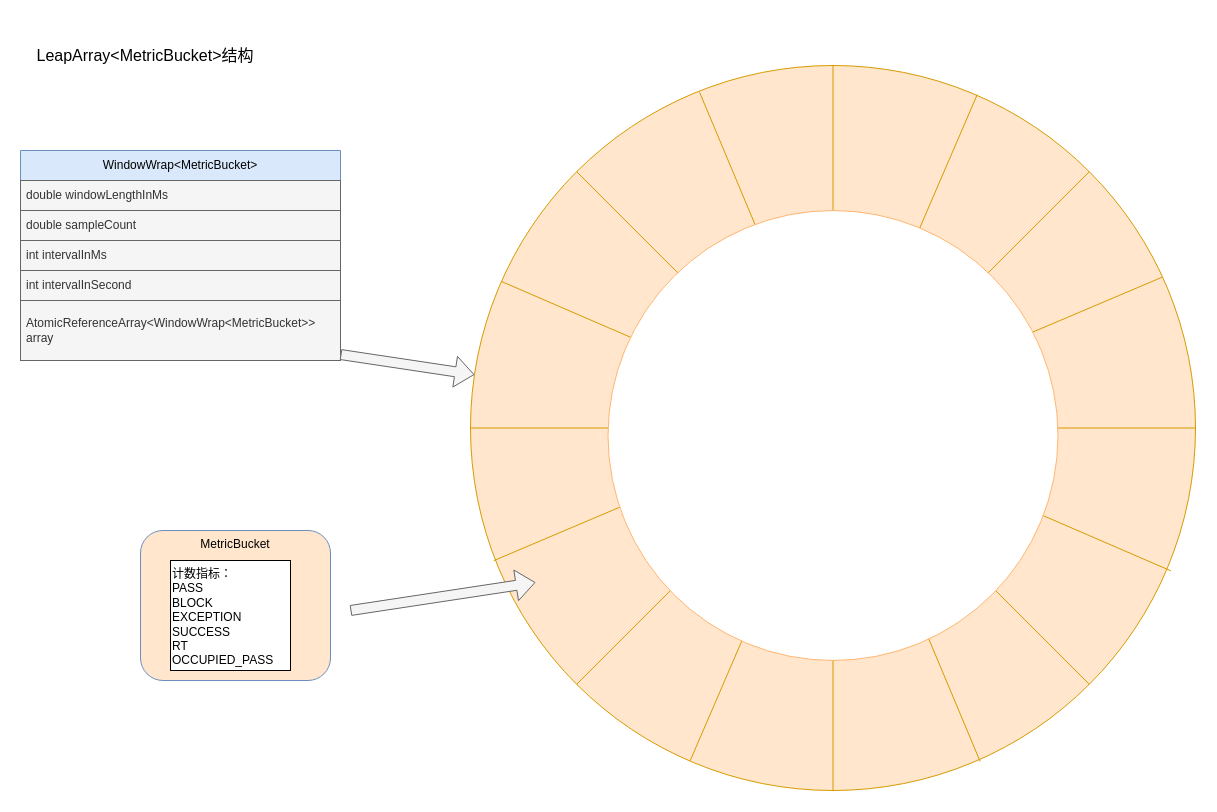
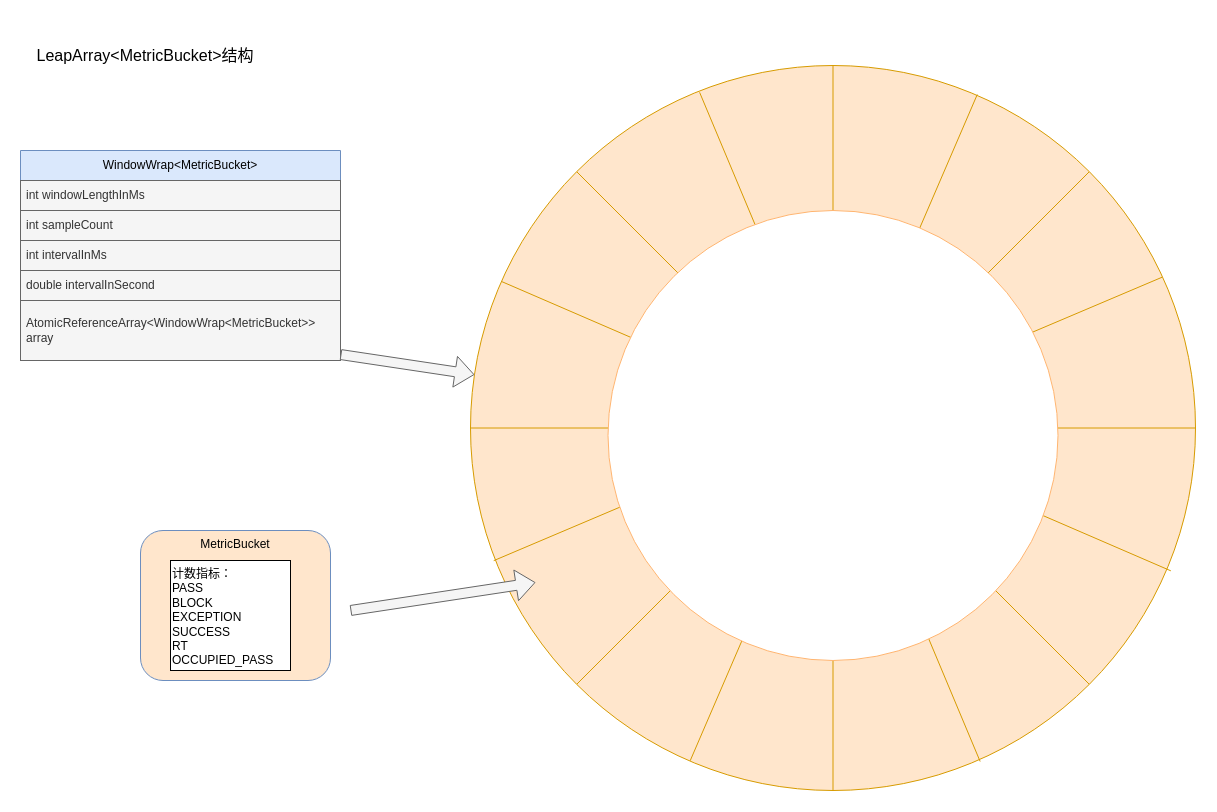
  <mxCell id="0" />
  <mxCell id="1" parent="0" />
  <mxCell id="2" value="" style="ellipse;whiteSpace=wrap;html=1;aspect=fixed;fillColor=#ffe6cc;strokeColor=#d79b00;" vertex="1" parent="1"><mxGeometry x="470" y="65" width="725" height="725" as="geometry" /></mxCell>
  <mxCell id="3" value="" style="endArrow=none;html=1;rounded=0;entryX=0.5;entryY=0;entryDx=0;entryDy=0;exitX=0.5;exitY=1;exitDx=0;exitDy=0;fillColor=#ffe6cc;strokeColor=#d79b00;" edge="1" parent="1" source="2" target="2"><mxGeometry width="50" height="50" relative="1" as="geometry"><mxPoint x="640" y="440" as="sourcePoint" /><mxPoint x="690" y="390" as="targetPoint" /></mxGeometry></mxCell>
  <mxCell id="4" value="" style="endArrow=none;html=1;rounded=0;entryX=1;entryY=0.5;entryDx=0;entryDy=0;exitX=0;exitY=0.5;exitDx=0;exitDy=0;fillColor=#ffe6cc;strokeColor=#d79b00;" edge="1" parent="1" source="2" target="2"><mxGeometry width="50" height="50" relative="1" as="geometry"><mxPoint x="843" y="210" as="sourcePoint" /><mxPoint x="843" y="75" as="targetPoint" /></mxGeometry></mxCell>
  <mxCell id="5" value="" style="endArrow=none;html=1;rounded=0;entryX=1;entryY=0;entryDx=0;entryDy=0;exitX=0;exitY=1;exitDx=0;exitDy=0;fillColor=#ffe6cc;strokeColor=#d79b00;" edge="1" parent="1" source="2" target="2"><mxGeometry width="50" height="50" relative="1" as="geometry"><mxPoint x="843" y="800" as="sourcePoint" /><mxPoint x="843" y="75" as="targetPoint" /></mxGeometry></mxCell>
  <mxCell id="6" value="" style="endArrow=none;html=1;rounded=0;entryX=0;entryY=0;entryDx=0;entryDy=0;exitX=1;exitY=1;exitDx=0;exitDy=0;fillColor=#ffe6cc;strokeColor=#d79b00;" edge="1" parent="1" source="2" target="2"><mxGeometry width="50" height="50" relative="1" as="geometry"><mxPoint x="853" y="810" as="sourcePoint" /><mxPoint x="853" y="85" as="targetPoint" /></mxGeometry></mxCell>
  <mxCell id="7" value="" style="endArrow=none;html=1;rounded=0;entryX=0.316;entryY=0.037;entryDx=0;entryDy=0;exitX=0.703;exitY=0.96;exitDx=0;exitDy=0;entryPerimeter=0;exitPerimeter=0;fillColor=#ffe6cc;strokeColor=#d79b00;" edge="1" parent="1" source="2" target="2"><mxGeometry width="50" height="50" relative="1" as="geometry"><mxPoint x="1099" y="694" as="sourcePoint" /><mxPoint x="586" y="181" as="targetPoint" /></mxGeometry></mxCell>
  <mxCell id="8" value="" style="endArrow=none;html=1;rounded=0;entryX=0.699;entryY=0.04;entryDx=0;entryDy=0;exitX=0.303;exitY=0.959;exitDx=0;exitDy=0;entryPerimeter=0;exitPerimeter=0;fillColor=#ffe6cc;strokeColor=#d79b00;" edge="1" parent="1" source="2" target="2"><mxGeometry width="50" height="50" relative="1" as="geometry"><mxPoint x="990" y="771" as="sourcePoint" /><mxPoint x="709" y="102" as="targetPoint" /></mxGeometry></mxCell>
  <mxCell id="9" value="" style="endArrow=none;html=1;rounded=0;entryX=0.043;entryY=0.298;entryDx=0;entryDy=0;exitX=0.966;exitY=0.697;exitDx=0;exitDy=0;entryPerimeter=0;exitPerimeter=0;fillColor=#ffe6cc;strokeColor=#d79b00;" edge="1" parent="1" source="2" target="2"><mxGeometry width="50" height="50" relative="1" as="geometry"><mxPoint x="1000" y="781" as="sourcePoint" /><mxPoint x="719" y="112" as="targetPoint" /></mxGeometry></mxCell>
  <mxCell id="10" value="" style="endArrow=none;html=1;rounded=0;entryX=0.954;entryY=0.292;entryDx=0;entryDy=0;exitX=0.032;exitY=0.683;exitDx=0;exitDy=0;entryPerimeter=0;exitPerimeter=0;fillColor=#ffe6cc;strokeColor=#d79b00;" edge="1" parent="1" source="2" target="2"><mxGeometry width="50" height="50" relative="1" as="geometry"><mxPoint x="1010" y="791" as="sourcePoint" /><mxPoint x="729" y="122" as="targetPoint" /></mxGeometry></mxCell>
  <mxCell id="11" value="" style="ellipse;whiteSpace=wrap;html=1;aspect=fixed;strokeColor=#FFB570;" vertex="1" parent="1"><mxGeometry x="607.5" y="210" width="450" height="450" as="geometry" /></mxCell>
  <mxCell id="12" value="MetricBucket" style="rounded=1;whiteSpace=wrap;html=1;rotation=0;verticalAlign=top;fillColor=#ffe6cc;strokeColor=#6c8ebf;" vertex="1" parent="1"><mxGeometry x="140" y="530" width="190" height="150" as="geometry" /></mxCell>
  <mxCell id="13" value="计数指标：&lt;br&gt;PASS&lt;br&gt;BLOCK &lt;br&gt;EXCEPTION SUCCESS &lt;br&gt;RT OCCUPIED_PASS" style="rounded=0;whiteSpace=wrap;html=1;align=left;verticalAlign=top;" vertex="1" parent="1"><mxGeometry x="170" y="560" width="120" height="110" as="geometry" /></mxCell>
  <mxCell id="14" value="" style="shape=flexArrow;endArrow=classic;html=1;rounded=0;fillColor=#f5f5f5;strokeColor=#666666;" edge="1" parent="1"><mxGeometry width="50" height="50" relative="1" as="geometry"><mxPoint x="350" y="610" as="sourcePoint" /><mxPoint x="534.953" y="581.921" as="targetPoint" /></mxGeometry></mxCell>
  <mxCell id="15" value="LeapArray&amp;lt;MetricBucket&amp;gt;结构" style="text;html=1;strokeColor=none;fillColor=none;align=center;verticalAlign=middle;whiteSpace=wrap;rounded=0;fontSize=16;" vertex="1" parent="1"><mxGeometry x="25" y="20" width="240" height="70" as="geometry" /></mxCell>
  <mxCell id="16" value="WindowWrap&amp;lt;MetricBucket&amp;gt;" style="swimlane;fontStyle=0;childLayout=stackLayout;horizontal=1;startSize=30;horizontalStack=0;resizeParent=1;resizeParentMax=0;resizeLast=0;collapsible=1;marginBottom=0;whiteSpace=wrap;html=1;fillColor=#dae8fc;strokeColor=#6c8ebf;" vertex="1" parent="1"><mxGeometry x="20" y="150" width="320" height="210" as="geometry" /></mxCell>
- <mxCell id="17" value="double windowLengthInMs" style="text;align=left;verticalAlign=middle;spacingLeft=4;spacingRight=4;overflow=hidden;points=[[0,0.5],[1,0.5]];portConstraint=eastwest;rotatable=0;whiteSpace=wrap;html=1;fillColor=#f5f5f5;fontColor=#333333;strokeColor=#666666;" vertex="1" parent="16"><mxGeometry y="30" width="320" height="30" as="geometry" /></mxCell>
- <mxCell id="18" value="double sampleCount" style="text;align=left;verticalAlign=middle;spacingLeft=4;spacingRight=4;overflow=hidden;points=[[0,0.5],[1,0.5]];portConstraint=eastwest;rotatable=0;whiteSpace=wrap;html=1;fillColor=#f5f5f5;fontColor=#333333;strokeColor=#666666;" vertex="1" parent="16"><mxGeometry y="60" width="320" height="30" as="geometry" /></mxCell>
+ <mxCell id="17" value="int windowLengthInMs" style="text;align=left;verticalAlign=middle;spacingLeft=4;spacingRight=4;overflow=hidden;points=[[0,0.5],[1,0.5]];portConstraint=eastwest;rotatable=0;whiteSpace=wrap;html=1;fillColor=#f5f5f5;fontColor=#333333;strokeColor=#666666;" vertex="1" parent="16"><mxGeometry y="30" width="320" height="30" as="geometry" /></mxCell>
+ <mxCell id="18" value="int sampleCount" style="text;align=left;verticalAlign=middle;spacingLeft=4;spacingRight=4;overflow=hidden;points=[[0,0.5],[1,0.5]];portConstraint=eastwest;rotatable=0;whiteSpace=wrap;html=1;fillColor=#f5f5f5;fontColor=#333333;strokeColor=#666666;" vertex="1" parent="16"><mxGeometry y="60" width="320" height="30" as="geometry" /></mxCell>
  <mxCell id="19" value="int intervalInMs" style="text;align=left;verticalAlign=middle;spacingLeft=4;spacingRight=4;overflow=hidden;points=[[0,0.5],[1,0.5]];portConstraint=eastwest;rotatable=0;whiteSpace=wrap;html=1;fillColor=#f5f5f5;fontColor=#333333;strokeColor=#666666;" vertex="1" parent="16"><mxGeometry y="90" width="320" height="30" as="geometry" /></mxCell>
- <mxCell id="20" value="int intervalInSecond" style="text;align=left;verticalAlign=middle;spacingLeft=4;spacingRight=4;overflow=hidden;points=[[0,0.5],[1,0.5]];portConstraint=eastwest;rotatable=0;whiteSpace=wrap;html=1;fillColor=#f5f5f5;fontColor=#333333;strokeColor=#666666;" vertex="1" parent="16"><mxGeometry y="120" width="320" height="30" as="geometry" /></mxCell>
+ <mxCell id="20" value="double intervalInSecond" style="text;align=left;verticalAlign=middle;spacingLeft=4;spacingRight=4;overflow=hidden;points=[[0,0.5],[1,0.5]];portConstraint=eastwest;rotatable=0;whiteSpace=wrap;html=1;fillColor=#f5f5f5;fontColor=#333333;strokeColor=#666666;" vertex="1" parent="16"><mxGeometry y="120" width="320" height="30" as="geometry" /></mxCell>
  <mxCell id="21" value="AtomicReferenceArray&amp;lt;WindowWrap&amp;lt;MetricBucket&amp;gt;&amp;gt; array" style="text;align=left;verticalAlign=middle;spacingLeft=4;spacingRight=4;overflow=hidden;points=[[0,0.5],[1,0.5]];portConstraint=eastwest;rotatable=0;whiteSpace=wrap;html=1;fillColor=#f5f5f5;fontColor=#333333;strokeColor=#666666;" vertex="1" parent="16"><mxGeometry y="150" width="320" height="60" as="geometry" /></mxCell>
  <mxCell id="22" value="" style="shape=flexArrow;endArrow=classic;html=1;rounded=0;fillColor=#f5f5f5;strokeColor=#666666;" edge="1" parent="1" source="21" target="2"><mxGeometry width="50" height="50" relative="1" as="geometry"><mxPoint x="330" y="360" as="sourcePoint" /><mxPoint x="380" y="310" as="targetPoint" /></mxGeometry></mxCell>
